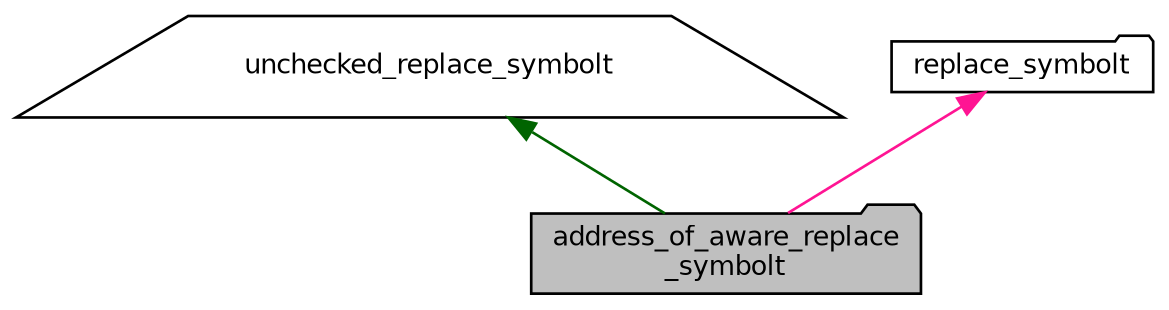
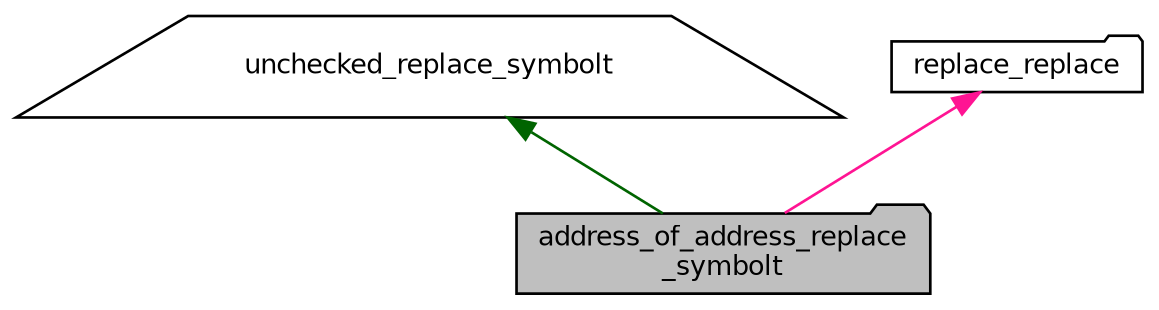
  digraph {
    node [color=black fontname=Helvetica fontsize=10 shape=folder]
    edge [dir=back fontname=Helvetica fontsize=10 labelfontname=Helvetica labelfontsize=10 style=solid]
-   n1 [fillcolor=grey75 fontcolor=black height=0.2 label="address_of_aware_replace\l_symbolt" style=filled width=0.4]
+   n1 [fillcolor=grey75 fontcolor=black height=0.2 label="address_of_address_replace\l_symbolt" style=filled width=0.4]
    n2 [height=0.2 label=unchecked_replace_symbolt shape=trapezium width=0.4]
-   n3 [height=0.2 label=replace_symbolt width=0.4]
+   n3 [height=0.2 label=replace_replace width=0.4]
    n2 -> n1 [color=darkgreen]
    n3 -> n1 [color=deeppink]
  }
